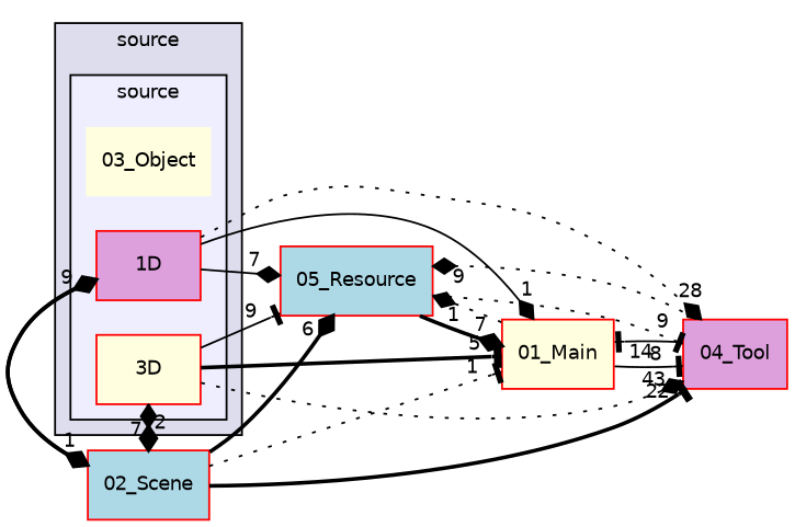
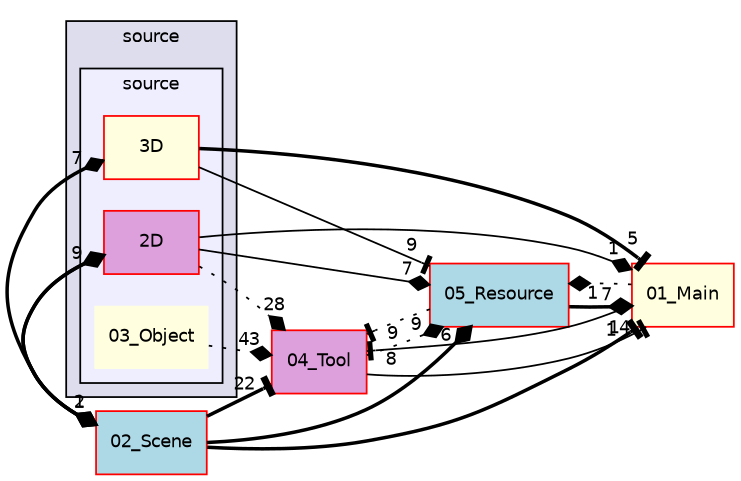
  digraph {
    compound=true
    rankdir=LR
    node [fillcolor=lightyellow fontname=Helvetica fontsize=10 shape=box style=filled color=red]
    edge [arrowhead=diamond headlabel=1 labeldistance=1.5 labelfontname=Helvetica labelfontsize=10 style=bold]
    n1 [label="03_Object" shape=plaintext color=""]
-   n2 [fillcolor=plum label="1D"]
+   n2 [fillcolor=plum label="2D"]
    n3 [label="3D"]
    n4 [fillcolor=lightblue label="02_Scene"]
    n5 [fillcolor=lightblue label="05_Resource"]
    n6 [label="01_Main"]
    n7 [fillcolor=plum label="04_Tool"]
    subgraph cluster_1 {
      bgcolor="#ddddee"
      fontname=Helvetica
      fontsize=10
      label=source
      pencolor=black
      subgraph cluster_2 {
        bgcolor="#eeeeff"
        fontname=Helvetica
        fontsize=10
        label=source
        pencolor=black
        n1
        n2
        n3
      }
    }
    n2 -> n4
    n2 -> n5 [headlabel=7 style=solid]
    n2 -> n6 [style=solid]
    n2 -> n7 [headlabel=28 style=dotted]
    n3 -> n4 [headlabel=2]
    n3 -> n5 [arrowhead=tee headlabel=9 style=solid]
    n3 -> n6 [arrowhead=tee headlabel=5]
-   n3 -> n7 [headlabel=43 style=dotted]
+   n1 -> n7 [headlabel=43 style=dotted]
    n4 -> n2 [headlabel=9]
    n4 -> n3 [headlabel=7 style=dotted]
    n4 -> n5 [headlabel=6]
-   n4 -> n6 [arrowhead=tee style=dotted]
+   n4 -> n6 [arrowhead=tee]
    n4 -> n7 [arrowhead=tee headlabel=22]
    n5 -> n6 [headlabel=7]
    n5 -> n7 [arrowhead=tee headlabel=9 style=dotted]
    n6 -> n5 [style=dotted]
    n6 -> n7 [arrowhead=tee headlabel=8 style=solid]
    n7 -> n5 [headlabel=9 style=dotted]
    n7 -> n6 [arrowhead=tee headlabel=14 style=solid]
  }
